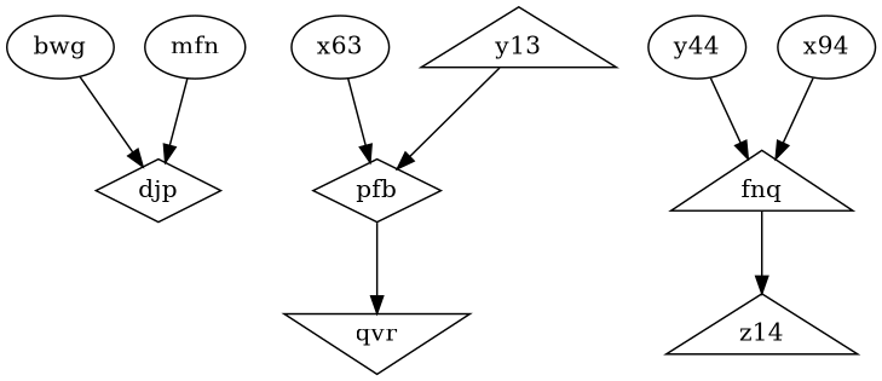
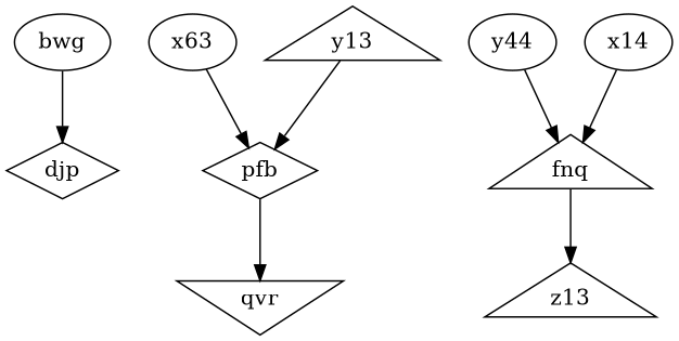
  digraph {
    splines=true
    djp [shape=diamond]
    qvr [shape=invtriangle]
    bwg
-   mfn
    fnq [shape=triangle]
-   z14 [shape=triangle]
+   z14 [shape=triangle label=z13]
    n7 [label=y44]
-   x14 [label=x94]
+   x14
    pfb [shape=diamond]
    n10 [label=x63]
    y13 [shape=triangle]
    bwg -> djp
-   mfn -> djp
    fnq -> z14
    n7 -> fnq
    x14 -> fnq
    pfb -> qvr
    n10 -> pfb
    y13 -> pfb
  }
